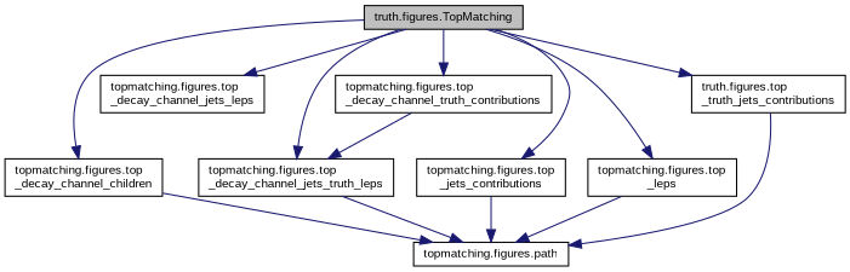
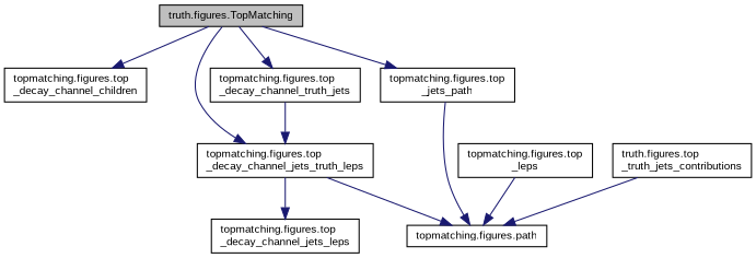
  digraph {
    fontname="Liberation Sans"
    rankdir=TB
    node [color=black fillcolor=white fontname="Liberation Sans" fontsize=10 shape=record style=filled]
    edge [color=midnightblue fontname="Liberation Sans" fontsize=10 labelfontname=Helvetica labelfontsize=10 style=solid]
    n1 [fillcolor=grey75 fontcolor=black height=0.2 label="truth.figures.TopMatching" width=0.4]
    n2 [height=0.2 label="topmatching.figures.top\l_decay_channel_children" width=0.4]
    n3 [height=0.2 label="topmatching.figures.top\l_decay_channel_jets_leps" width=0.4]
    n4 [height=0.2 label="topmatching.figures.top\l_decay_channel_jets_truth_leps" width=0.4]
-   n5 [height=0.2 label="topmatching.figures.top\l_decay_channel_truth_contributions" width=0.4]
-   n6 [height=0.2 label="topmatching.figures.top\l_jets_contributions" width=0.4]
+   n5 [height=0.2 label="topmatching.figures.top\l_decay_channel_truth_jets" width=0.4]
+   n6 [height=0.2 label="topmatching.figures.top\l_jets_path" width=0.4]
    n7 [height=0.2 label="topmatching.figures.top\l_leps" width=0.4]
    n8 [height=0.2 label="truth.figures.top\l_truth_jets_contributions" width=0.4]
    n9 [height=0.2 label="topmatching.figures.path" width=0.4]
    n1 -> n2
-   n1 -> n3
+   n4 -> n3
    n1 -> n4
    n1 -> n5
    n1 -> n6
-   n1 -> n7
-   n1 -> n8
-   n2 -> n9
    n4 -> n9
    n5 -> n4
    n6 -> n9
    n7 -> n9
    n8 -> n9
  }
